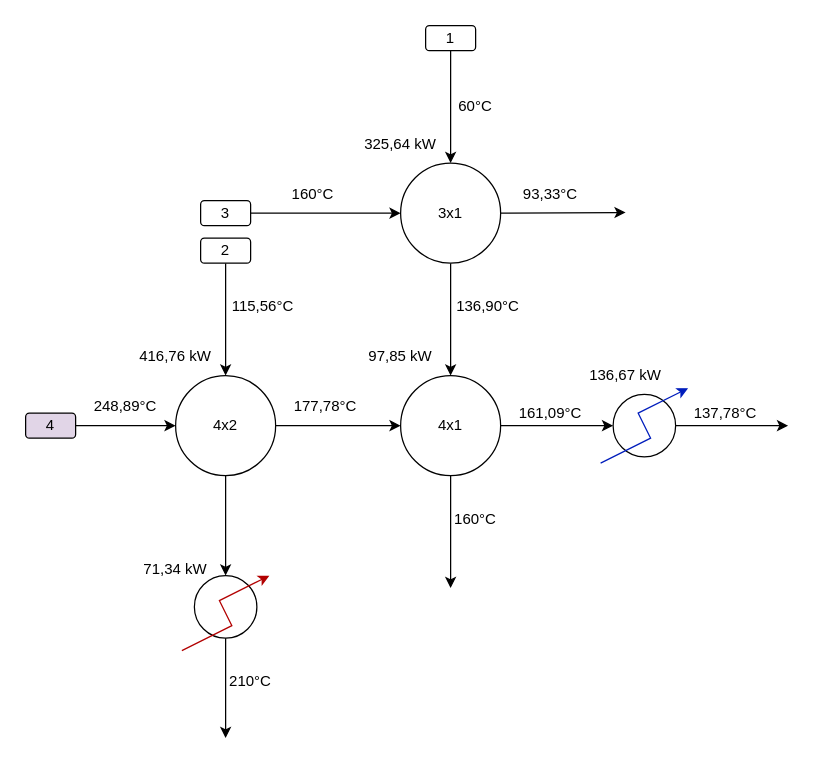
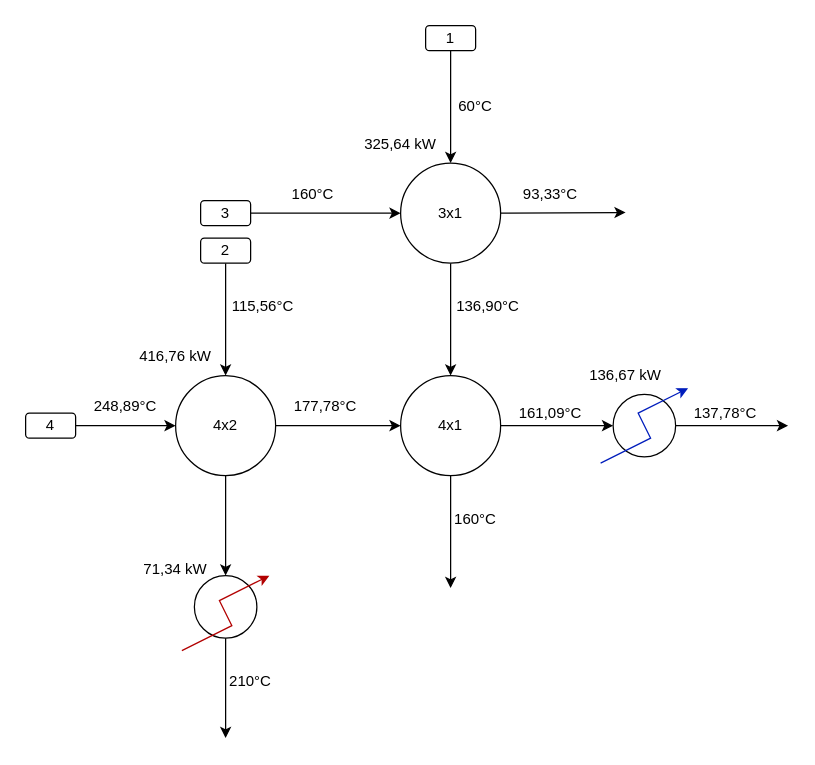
  <mxCell id="0" />
  <mxCell id="1" parent="0" />
  <mxCell id="2" value="4x2" style="ellipse;whiteSpace=wrap;html=1;aspect=fixed;" vertex="1" parent="1"><mxGeometry x="140" y="300" width="80" height="80" as="geometry" /></mxCell>
  <mxCell id="3" value="" style="endArrow=classic;html=1;rounded=0;entryX=0;entryY=0.5;entryDx=0;entryDy=0;exitX=1;exitY=0.5;exitDx=0;exitDy=0;" edge="1" parent="1" source="4" target="2"><mxGeometry width="50" height="50" relative="1" as="geometry"><mxPoint x="60" y="340" as="sourcePoint" /><mxPoint x="100" y="320" as="targetPoint" /></mxGeometry></mxCell>
- <mxCell id="4" value="4" style="rounded=1;whiteSpace=wrap;html=1;fillColor=#e1d5e7;" vertex="1" parent="1"><mxGeometry x="20" y="330" width="40" height="20" as="geometry" /></mxCell>
+ <mxCell id="4" value="4" style="rounded=1;whiteSpace=wrap;html=1;" vertex="1" parent="1"><mxGeometry x="20" y="330" width="40" height="20" as="geometry" /></mxCell>
  <mxCell id="5" value="" style="endArrow=classic;html=1;rounded=0;entryX=0.5;entryY=0;entryDx=0;entryDy=0;exitX=0.5;exitY=1;exitDx=0;exitDy=0;" edge="1" parent="1" source="15" target="2"><mxGeometry width="50" height="50" relative="1" as="geometry"><mxPoint x="180" y="220" as="sourcePoint" /><mxPoint x="290" y="230" as="targetPoint" /></mxGeometry></mxCell>
  <mxCell id="6" value="" style="endArrow=classic;html=1;rounded=0;exitX=0.5;exitY=1;exitDx=0;exitDy=0;entryX=0.5;entryY=0;entryDx=0;entryDy=0;" edge="1" parent="1" source="2" target="20"><mxGeometry width="50" height="50" relative="1" as="geometry"><mxPoint x="179.5" y="400" as="sourcePoint" /><mxPoint x="180" y="470" as="targetPoint" /></mxGeometry></mxCell>
  <mxCell id="7" value="" style="endArrow=classic;html=1;rounded=0;exitX=1;exitY=0.5;exitDx=0;exitDy=0;entryX=0;entryY=0.5;entryDx=0;entryDy=0;" edge="1" parent="1" source="2" target="8"><mxGeometry width="50" height="50" relative="1" as="geometry"><mxPoint x="240" y="339.5" as="sourcePoint" /><mxPoint x="310" y="340" as="targetPoint" /></mxGeometry></mxCell>
  <mxCell id="8" value="4x1" style="ellipse;whiteSpace=wrap;html=1;aspect=fixed;" vertex="1" parent="1"><mxGeometry x="320" y="300" width="80" height="80" as="geometry" /></mxCell>
  <mxCell id="9" value="" style="endArrow=classic;html=1;rounded=0;entryX=0.5;entryY=0;entryDx=0;entryDy=0;exitX=0.5;exitY=1;exitDx=0;exitDy=0;" edge="1" parent="1" source="12" target="8"><mxGeometry width="50" height="50" relative="1" as="geometry"><mxPoint x="360" y="210" as="sourcePoint" /><mxPoint x="359.5" y="290" as="targetPoint" /></mxGeometry></mxCell>
  <mxCell id="10" value="" style="endArrow=classic;html=1;rounded=0;exitX=1;exitY=0.5;exitDx=0;exitDy=0;entryX=0;entryY=0.5;entryDx=0;entryDy=0;" edge="1" parent="1" source="8" target="19"><mxGeometry width="50" height="50" relative="1" as="geometry"><mxPoint x="430" y="339.5" as="sourcePoint" /><mxPoint x="490" y="340" as="targetPoint" /></mxGeometry></mxCell>
  <mxCell id="11" value="" style="endArrow=classic;html=1;rounded=0;exitX=0.5;exitY=1;exitDx=0;exitDy=0;" edge="1" parent="1" source="8"><mxGeometry width="50" height="50" relative="1" as="geometry"><mxPoint x="359.5" y="400" as="sourcePoint" /><mxPoint x="360" y="470" as="targetPoint" /></mxGeometry></mxCell>
  <mxCell id="12" value="3x1" style="ellipse;whiteSpace=wrap;html=1;aspect=fixed;" vertex="1" parent="1"><mxGeometry x="320" y="130" width="80" height="80" as="geometry" /></mxCell>
  <mxCell id="13" value="" style="endArrow=classic;html=1;rounded=0;exitX=1;exitY=0.5;exitDx=0;exitDy=0;" edge="1" parent="1" source="12"><mxGeometry width="50" height="50" relative="1" as="geometry"><mxPoint x="410" y="169.5" as="sourcePoint" /><mxPoint x="500" y="169.5" as="targetPoint" /></mxGeometry></mxCell>
  <mxCell id="14" value="" style="endArrow=classic;html=1;rounded=0;exitX=1;exitY=0.5;exitDx=0;exitDy=0;entryX=0;entryY=0.5;entryDx=0;entryDy=0;" edge="1" parent="1" source="16" target="12"><mxGeometry width="50" height="50" relative="1" as="geometry"><mxPoint x="220" y="169.5" as="sourcePoint" /><mxPoint x="310" y="169.5" as="targetPoint" /></mxGeometry></mxCell>
  <mxCell id="15" value="2" style="rounded=1;whiteSpace=wrap;html=1;" vertex="1" parent="1"><mxGeometry x="160" y="190" width="40" height="20" as="geometry" /></mxCell>
  <mxCell id="16" value="3" style="rounded=1;whiteSpace=wrap;html=1;" vertex="1" parent="1"><mxGeometry x="160" y="160" width="40" height="20" as="geometry" /></mxCell>
  <mxCell id="17" value="" style="endArrow=classic;html=1;rounded=0;exitX=0.5;exitY=1;exitDx=0;exitDy=0;" edge="1" parent="1" source="18"><mxGeometry width="50" height="50" relative="1" as="geometry"><mxPoint x="359.5" y="30" as="sourcePoint" /><mxPoint x="360" y="130" as="targetPoint" /></mxGeometry></mxCell>
  <mxCell id="18" value="1" style="rounded=1;whiteSpace=wrap;html=1;" vertex="1" parent="1"><mxGeometry x="340" y="20" width="40" height="20" as="geometry" /></mxCell>
  <mxCell id="19" value="" style="ellipse;whiteSpace=wrap;html=1;aspect=fixed;" vertex="1" parent="1"><mxGeometry x="490" y="315" width="50" height="50" as="geometry" /></mxCell>
  <mxCell id="20" value="" style="ellipse;whiteSpace=wrap;html=1;aspect=fixed;" vertex="1" parent="1"><mxGeometry x="155" y="460" width="50" height="50" as="geometry" /></mxCell>
  <mxCell id="21" value="" style="endArrow=classic;html=1;rounded=0;fillColor=#0050ef;strokeColor=#001DBC;" edge="1" parent="1"><mxGeometry width="50" height="50" relative="1" as="geometry"><mxPoint x="480" y="370" as="sourcePoint" /><mxPoint x="550" y="310" as="targetPoint" /><Array as="points"><mxPoint x="520" y="350" /><mxPoint x="510" y="330" /></Array></mxGeometry></mxCell>
  <mxCell id="22" value="" style="endArrow=classic;html=1;rounded=0;fillColor=#e51400;strokeColor=#B20000;" edge="1" parent="1"><mxGeometry width="50" height="50" relative="1" as="geometry"><mxPoint x="145" y="520" as="sourcePoint" /><mxPoint x="215" y="460" as="targetPoint" /><Array as="points"><mxPoint x="185" y="500" /><mxPoint x="175" y="480" /></Array></mxGeometry></mxCell>
  <mxCell id="23" value="" style="endArrow=classic;html=1;rounded=0;exitX=0.5;exitY=1;exitDx=0;exitDy=0;" edge="1" parent="1" source="20"><mxGeometry width="50" height="50" relative="1" as="geometry"><mxPoint x="179.5" y="520" as="sourcePoint" /><mxPoint x="180" y="590" as="targetPoint" /></mxGeometry></mxCell>
  <mxCell id="24" value="" style="endArrow=classic;html=1;rounded=0;exitX=1;exitY=0.5;exitDx=0;exitDy=0;" edge="1" parent="1" source="19"><mxGeometry width="50" height="50" relative="1" as="geometry"><mxPoint x="550" y="339.5" as="sourcePoint" /><mxPoint x="630" y="340" as="targetPoint" /></mxGeometry></mxCell>
  <mxCell id="25" value="248,89°C" style="text;html=1;strokeColor=none;fillColor=none;align=center;verticalAlign=middle;whiteSpace=wrap;rounded=0;" vertex="1" parent="1"><mxGeometry x="70" y="310" width="60" height="30" as="geometry" /></mxCell>
  <mxCell id="26" value="177,78°C" style="text;html=1;strokeColor=none;fillColor=none;align=center;verticalAlign=middle;whiteSpace=wrap;rounded=0;" vertex="1" parent="1"><mxGeometry x="230" y="310" width="60" height="30" as="geometry" /></mxCell>
  <mxCell id="27" value="115,56°C" style="text;html=1;strokeColor=none;fillColor=none;align=center;verticalAlign=middle;whiteSpace=wrap;rounded=0;" vertex="1" parent="1"><mxGeometry x="180" y="230" width="60" height="30" as="geometry" /></mxCell>
  <mxCell id="28" value="210°C" style="text;html=1;strokeColor=none;fillColor=none;align=center;verticalAlign=middle;whiteSpace=wrap;rounded=0;" vertex="1" parent="1"><mxGeometry x="170" y="530" width="60" height="30" as="geometry" /></mxCell>
  <mxCell id="29" value="161,09°C" style="text;html=1;strokeColor=none;fillColor=none;align=center;verticalAlign=middle;whiteSpace=wrap;rounded=0;" vertex="1" parent="1"><mxGeometry x="410" y="315" width="60" height="30" as="geometry" /></mxCell>
  <mxCell id="30" value="137,78°C" style="text;html=1;strokeColor=none;fillColor=none;align=center;verticalAlign=middle;whiteSpace=wrap;rounded=0;" vertex="1" parent="1"><mxGeometry x="550" y="315" width="60" height="30" as="geometry" /></mxCell>
  <mxCell id="31" value="160°C" style="text;html=1;strokeColor=none;fillColor=none;align=center;verticalAlign=middle;whiteSpace=wrap;rounded=0;" vertex="1" parent="1"><mxGeometry x="220" y="140" width="60" height="30" as="geometry" /></mxCell>
  <mxCell id="32" value="60°C" style="text;html=1;strokeColor=none;fillColor=none;align=center;verticalAlign=middle;whiteSpace=wrap;rounded=0;" vertex="1" parent="1"><mxGeometry x="350" y="70" width="60" height="30" as="geometry" /></mxCell>
  <mxCell id="33" value="136,90°C" style="text;html=1;strokeColor=none;fillColor=none;align=center;verticalAlign=middle;whiteSpace=wrap;rounded=0;" vertex="1" parent="1"><mxGeometry x="360" y="230" width="60" height="30" as="geometry" /></mxCell>
  <mxCell id="34" value="93,33°C" style="text;html=1;strokeColor=none;fillColor=none;align=center;verticalAlign=middle;whiteSpace=wrap;rounded=0;" vertex="1" parent="1"><mxGeometry x="410" y="140" width="60" height="30" as="geometry" /></mxCell>
  <mxCell id="35" value="160°C" style="text;html=1;strokeColor=none;fillColor=none;align=center;verticalAlign=middle;whiteSpace=wrap;rounded=0;" vertex="1" parent="1"><mxGeometry x="350" y="400" width="60" height="30" as="geometry" /></mxCell>
  <mxCell id="36" value="416,76 kW" style="text;html=1;strokeColor=none;fillColor=none;align=center;verticalAlign=middle;whiteSpace=wrap;rounded=0;" vertex="1" parent="1"><mxGeometry x="110" y="270" width="60" height="30" as="geometry" /></mxCell>
  <mxCell id="37" value="325,64 kW" style="text;html=1;strokeColor=none;fillColor=none;align=center;verticalAlign=middle;whiteSpace=wrap;rounded=0;" vertex="1" parent="1"><mxGeometry x="290" y="100" width="60" height="30" as="geometry" /></mxCell>
- <mxCell id="38" value="97,85 kW" style="text;html=1;strokeColor=none;fillColor=none;align=center;verticalAlign=middle;whiteSpace=wrap;rounded=0;" vertex="1" parent="1"><mxGeometry x="290" y="270" width="60" height="30" as="geometry" /></mxCell>
  <mxCell id="39" value="71,34 kW" style="text;html=1;strokeColor=none;fillColor=none;align=center;verticalAlign=middle;whiteSpace=wrap;rounded=0;" vertex="1" parent="1"><mxGeometry x="110" y="440" width="60" height="30" as="geometry" /></mxCell>
  <mxCell id="40" value="136,67 kW" style="text;html=1;strokeColor=none;fillColor=none;align=center;verticalAlign=middle;whiteSpace=wrap;rounded=0;" vertex="1" parent="1"><mxGeometry x="470" y="285" width="60" height="30" as="geometry" /></mxCell>
